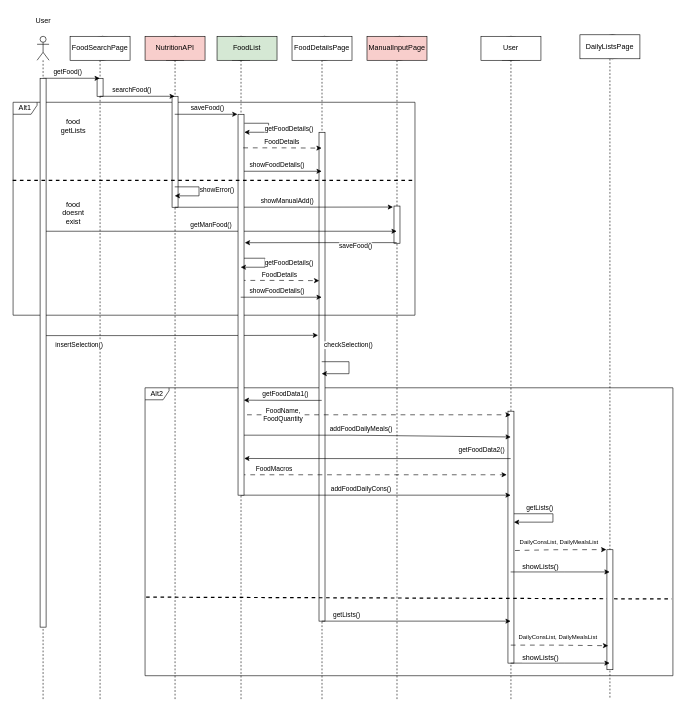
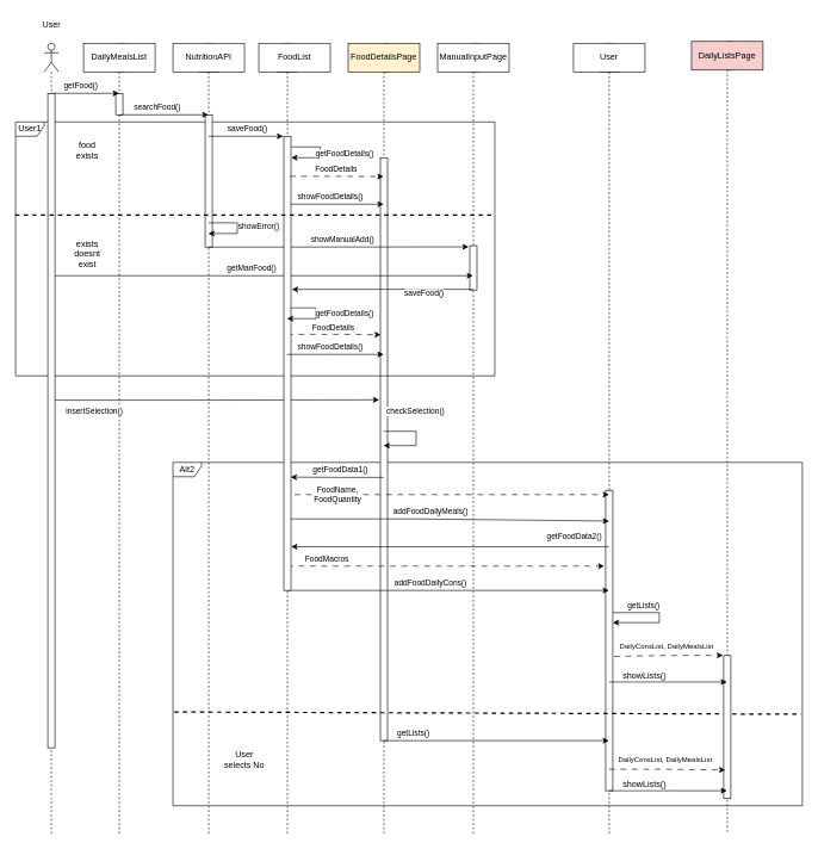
  <mxCell id="0" />
  <mxCell id="1" parent="0" />
  <mxCell id="2" value="Alt2" style="shape=umlFrame;whiteSpace=wrap;html=1;pointerEvents=0;width=40;height=20;" parent="1" vertex="1"><mxGeometry x="241" y="646" width="880" height="480" as="geometry" /></mxCell>
  <mxCell id="3" value="" style="shape=umlLifeline;perimeter=lifelinePerimeter;whiteSpace=wrap;html=1;container=1;dropTarget=0;collapsible=0;recursiveResize=0;outlineConnect=0;portConstraint=eastwest;newEdgeStyle={&quot;edgeStyle&quot;:&quot;elbowEdgeStyle&quot;,&quot;elbow&quot;:&quot;vertical&quot;,&quot;curved&quot;:0,&quot;rounded&quot;:0};participant=umlEntity;" parent="1" vertex="1"><mxGeometry x="831" y="60" width="40" height="1105" as="geometry" /></mxCell>
  <mxCell id="4" value="" style="html=1;points=[];perimeter=orthogonalPerimeter;" parent="1" vertex="1"><mxGeometry x="846" y="685" width="10" height="420" as="geometry" /></mxCell>
  <mxCell id="5" value="" style="shape=umlLifeline;perimeter=lifelinePerimeter;whiteSpace=wrap;html=1;container=1;dropTarget=0;collapsible=0;recursiveResize=0;outlineConnect=0;portConstraint=eastwest;newEdgeStyle={&quot;edgeStyle&quot;:&quot;elbowEdgeStyle&quot;,&quot;elbow&quot;:&quot;vertical&quot;,&quot;curved&quot;:0,&quot;rounded&quot;:0};participant=umlBoundary;" parent="1" vertex="1"><mxGeometry x="636" y="60" width="50" height="1105" as="geometry" /></mxCell>
  <mxCell id="6" value="" style="html=1;points=[];perimeter=orthogonalPerimeter;" parent="1" vertex="1"><mxGeometry x="656" y="343" width="10" height="62" as="geometry" /></mxCell>
  <mxCell id="7" value="" style="shape=umlLifeline;perimeter=lifelinePerimeter;whiteSpace=wrap;html=1;container=1;dropTarget=0;collapsible=0;recursiveResize=0;outlineConnect=0;portConstraint=eastwest;newEdgeStyle={&quot;edgeStyle&quot;:&quot;elbowEdgeStyle&quot;,&quot;elbow&quot;:&quot;vertical&quot;,&quot;curved&quot;:0,&quot;rounded&quot;:0};participant=umlBoundary;" parent="1" vertex="1"><mxGeometry x="511" y="60" width="50" height="1105" as="geometry" /></mxCell>
  <mxCell id="8" value="" style="html=1;points=[];perimeter=orthogonalPerimeter;" parent="1" vertex="1"><mxGeometry x="531" y="220" width="10" height="815" as="geometry" /></mxCell>
  <mxCell id="9" value="" style="shape=umlLifeline;perimeter=lifelinePerimeter;whiteSpace=wrap;html=1;container=1;dropTarget=0;collapsible=0;recursiveResize=0;outlineConnect=0;portConstraint=eastwest;newEdgeStyle={&quot;edgeStyle&quot;:&quot;elbowEdgeStyle&quot;,&quot;elbow&quot;:&quot;vertical&quot;,&quot;curved&quot;:0,&quot;rounded&quot;:0};participant=umlEntity;" parent="1" vertex="1"><mxGeometry x="271" y="60" width="40" height="1105" as="geometry" /></mxCell>
- <mxCell id="10" value="Alt1" style="shape=umlFrame;whiteSpace=wrap;html=1;pointerEvents=0;width=40;height=20;" parent="1" vertex="1"><mxGeometry x="21" y="170" width="670" height="355" as="geometry" /></mxCell>
+ <mxCell id="10" value="User1" style="shape=umlFrame;whiteSpace=wrap;html=1;pointerEvents=0;width=40;height=20;" parent="1" vertex="1"><mxGeometry x="21" y="170" width="670" height="355" as="geometry" /></mxCell>
  <mxCell id="11" value="" style="html=1;points=[];perimeter=orthogonalPerimeter;" parent="1" vertex="1"><mxGeometry x="286" y="160" width="10" height="185" as="geometry" /></mxCell>
  <mxCell id="12" value="" style="shape=umlLifeline;perimeter=lifelinePerimeter;whiteSpace=wrap;html=1;container=1;dropTarget=0;collapsible=0;recursiveResize=0;outlineConnect=0;portConstraint=eastwest;newEdgeStyle={&quot;edgeStyle&quot;:&quot;elbowEdgeStyle&quot;,&quot;elbow&quot;:&quot;vertical&quot;,&quot;curved&quot;:0,&quot;rounded&quot;:0};participant=umlBoundary;" parent="1" vertex="1"><mxGeometry x="141" y="60" width="50" height="1105" as="geometry" /></mxCell>
  <mxCell id="13" value="" style="html=1;points=[];perimeter=orthogonalPerimeter;" parent="1" vertex="1"><mxGeometry x="161" y="130" width="10" height="30" as="geometry" /></mxCell>
  <mxCell id="14" value="" style="shape=umlLifeline;perimeter=lifelinePerimeter;whiteSpace=wrap;html=1;container=1;dropTarget=0;collapsible=0;recursiveResize=0;outlineConnect=0;portConstraint=eastwest;newEdgeStyle={&quot;edgeStyle&quot;:&quot;elbowEdgeStyle&quot;,&quot;elbow&quot;:&quot;vertical&quot;,&quot;curved&quot;:0,&quot;rounded&quot;:0};participant=umlActor;" parent="1" vertex="1"><mxGeometry x="61" y="60" width="20" height="1105" as="geometry" /></mxCell>
  <mxCell id="15" value="" style="shape=umlLifeline;perimeter=lifelinePerimeter;whiteSpace=wrap;html=1;container=1;dropTarget=0;collapsible=0;recursiveResize=0;outlineConnect=0;portConstraint=eastwest;newEdgeStyle={&quot;edgeStyle&quot;:&quot;elbowEdgeStyle&quot;,&quot;elbow&quot;:&quot;vertical&quot;,&quot;curved&quot;:0,&quot;rounded&quot;:0};participant=umlBoundary;" parent="1" vertex="1"><mxGeometry x="991" y="57.5" width="50" height="1107.5" as="geometry" /></mxCell>
  <mxCell id="16" value="" style="shape=umlLifeline;perimeter=lifelinePerimeter;whiteSpace=wrap;html=1;container=1;dropTarget=0;collapsible=0;recursiveResize=0;outlineConnect=0;portConstraint=eastwest;newEdgeStyle={&quot;edgeStyle&quot;:&quot;elbowEdgeStyle&quot;,&quot;elbow&quot;:&quot;vertical&quot;,&quot;curved&quot;:0,&quot;rounded&quot;:0};participant=umlEntity;" parent="1" vertex="1"><mxGeometry x="381" y="60" width="40" height="1105" as="geometry" /></mxCell>
  <mxCell id="17" value="getFood()" style="endArrow=classic;html=1;rounded=0;" parent="1" source="14" target="12" edge="1"><mxGeometry x="-0.143" y="10" width="50" height="50" relative="1" as="geometry"><mxPoint x="361" y="190" as="sourcePoint" /><mxPoint x="411" y="140" as="targetPoint" /><Array as="points"><mxPoint x="131" y="130" /></Array><mxPoint as="offset" /></mxGeometry></mxCell>
  <mxCell id="18" value="searchFood()" style="endArrow=classic;html=1;rounded=0;" parent="1" source="12" target="9" edge="1"><mxGeometry x="-0.16" y="10" width="50" height="50" relative="1" as="geometry"><mxPoint x="361" y="60" as="sourcePoint" /><mxPoint x="411" y="10" as="targetPoint" /><Array as="points"><mxPoint x="221" y="160" /></Array><mxPoint as="offset" /></mxGeometry></mxCell>
  <mxCell id="19" value="saveFood()" style="endArrow=classic;html=1;rounded=0;entryX=-0.1;entryY=0;entryDx=0;entryDy=0;entryPerimeter=0;" parent="1" source="9" target="51" edge="1"><mxGeometry x="0.029" y="10" width="50" height="50" relative="1" as="geometry"><mxPoint x="361" y="190" as="sourcePoint" /><mxPoint x="411" y="140" as="targetPoint" /><Array as="points"><mxPoint x="291" y="190" /></Array><mxPoint as="offset" /></mxGeometry></mxCell>
  <mxCell id="20" value="showFoodDetails()" style="endArrow=classic;html=1;rounded=0;" parent="1" source="16" target="7" edge="1"><mxGeometry x="-0.105" y="10" width="50" height="50" relative="1" as="geometry"><mxPoint x="541" y="267" as="sourcePoint" /><mxPoint x="641" y="267" as="targetPoint" /><Array as="points"><mxPoint x="471" y="285" /></Array><mxPoint as="offset" /></mxGeometry></mxCell>
  <mxCell id="21" value="showError()" style="endArrow=classic;html=1;rounded=0;" parent="1" edge="1"><mxGeometry x="-0.09" y="30" width="50" height="50" relative="1" as="geometry"><mxPoint x="290.5" y="311" as="sourcePoint" /><mxPoint x="290.5" y="326" as="targetPoint" /><Array as="points"><mxPoint x="331" y="311" /><mxPoint x="331" y="326" /></Array><mxPoint y="1" as="offset" /></mxGeometry></mxCell>
  <mxCell id="22" value="showManualAdd()" style="endArrow=classic;html=1;rounded=0;entryX=-0.167;entryY=-0.004;entryDx=0;entryDy=0;entryPerimeter=0;" parent="1" edge="1"><mxGeometry x="0.036" y="10" width="50" height="50" relative="1" as="geometry"><mxPoint x="290.5" y="345" as="sourcePoint" /><mxPoint x="654.33" y="344.68" as="targetPoint" /><Array as="points"><mxPoint x="331" y="345" /></Array><mxPoint as="offset" /></mxGeometry></mxCell>
  <mxCell id="23" value="getManFood()" style="endArrow=classic;html=1;rounded=0;" parent="1" target="5" edge="1"><mxGeometry x="-0.049" y="10" width="50" height="50" relative="1" as="geometry"><mxPoint x="70.167" y="385" as="sourcePoint" /><mxPoint x="654" y="384.36" as="targetPoint" /><Array as="points"><mxPoint x="151" y="385" /><mxPoint x="221" y="385" /><mxPoint x="331" y="385" /><mxPoint x="441" y="385" /></Array><mxPoint as="offset" /></mxGeometry></mxCell>
  <mxCell id="24" value="saveFood()" style="endArrow=classic;html=1;rounded=0;entryX=1.133;entryY=0.415;entryDx=0;entryDy=0;entryPerimeter=0;" parent="1" edge="1"><mxGeometry x="-0.451" y="6" width="50" height="50" relative="1" as="geometry"><mxPoint x="660.5" y="404" as="sourcePoint" /><mxPoint x="407.33" y="404.15" as="targetPoint" /><Array as="points"><mxPoint x="491" y="404" /></Array><mxPoint as="offset" /></mxGeometry></mxCell>
  <mxCell id="25" value="FoodDetails" style="endArrow=classic;html=1;rounded=0;entryX=0.033;entryY=0.291;entryDx=0;entryDy=0;entryPerimeter=0;dashed=1;dashPattern=8 8;" parent="1" edge="1"><mxGeometry x="-0.018" y="10" width="50" height="50" relative="1" as="geometry"><mxPoint x="400.667" y="467" as="sourcePoint" /><mxPoint x="531.33" y="467.42" as="targetPoint" /><Array as="points"><mxPoint x="471" y="467" /></Array><mxPoint as="offset" /></mxGeometry></mxCell>
- <mxCell id="26" value="food&lt;br&gt;getLists" style="text;html=1;align=center;verticalAlign=middle;resizable=0;points=[];autosize=1;strokeColor=none;fillColor=none;" parent="1" vertex="1"><mxGeometry x="96" y="190" width="50" height="40" as="geometry" /></mxCell>
- <mxCell id="27" value="food&lt;br&gt;doesnt&lt;br&gt;exist" style="text;html=1;align=center;verticalAlign=middle;resizable=0;points=[];autosize=1;strokeColor=none;fillColor=none;" parent="1" vertex="1"><mxGeometry x="91" y="325" width="60" height="60" as="geometry" /></mxCell>
+ <mxCell id="26" value="food&lt;br&gt;exists" style="text;html=1;align=center;verticalAlign=middle;resizable=0;points=[];autosize=1;strokeColor=none;fillColor=none;" parent="1" vertex="1"><mxGeometry x="96" y="190" width="50" height="40" as="geometry" /></mxCell>
+ <mxCell id="27" value="exists&lt;br&gt;doesnt&lt;br&gt;exist" style="text;html=1;align=center;verticalAlign=middle;resizable=0;points=[];autosize=1;strokeColor=none;fillColor=none;" parent="1" vertex="1"><mxGeometry x="91" y="325" width="60" height="60" as="geometry" /></mxCell>
  <mxCell id="28" value="getFoodData1()" style="endArrow=classic;html=1;rounded=0;entryX=0.967;entryY=0.682;entryDx=0;entryDy=0;entryPerimeter=0;" parent="1" edge="1"><mxGeometry x="-0.063" y="-10" width="50" height="50" relative="1" as="geometry"><mxPoint x="535.5" y="667" as="sourcePoint" /><mxPoint x="405.67" y="666.62" as="targetPoint" /><Array as="points"><mxPoint x="481" y="667" /></Array><mxPoint as="offset" /></mxGeometry></mxCell>
  <mxCell id="29" value="insertSelection()" style="endArrow=classic;html=1;rounded=0;entryX=-0.167;entryY=0.354;entryDx=0;entryDy=0;entryPerimeter=0;" parent="1" edge="1"><mxGeometry x="-0.737" y="-15" width="50" height="50" relative="1" as="geometry"><mxPoint x="70.5" y="559" as="sourcePoint" /><mxPoint x="529.33" y="558.48" as="targetPoint" /><Array as="points"><mxPoint x="251" y="559" /></Array><mxPoint as="offset" /></mxGeometry></mxCell>
  <mxCell id="30" value="getFoodData2()" style="endArrow=classic;html=1;rounded=0;entryX=1.033;entryY=0.902;entryDx=0;entryDy=0;entryPerimeter=0;" parent="1" edge="1"><mxGeometry x="-0.777" y="-15" width="50" height="50" relative="1" as="geometry"><mxPoint x="850.5" y="764" as="sourcePoint" /><mxPoint x="406.33" y="763.82" as="targetPoint" /><Array as="points"><mxPoint x="481" y="764" /></Array><mxPoint x="1" as="offset" /></mxGeometry></mxCell>
  <mxCell id="31" value="" style="endArrow=classic;html=1;rounded=0;dashed=1;dashPattern=8 8;entryX=-0.2;entryY=0;entryDx=0;entryDy=0;entryPerimeter=0;" parent="1" edge="1"><mxGeometry width="50" height="50" relative="1" as="geometry"><mxPoint x="400.5" y="791" as="sourcePoint" /><mxPoint x="844" y="791" as="targetPoint" /><Array as="points"><mxPoint x="531" y="791" /></Array></mxGeometry></mxCell>
  <mxCell id="32" value="FoodMacros" style="edgeLabel;html=1;align=center;verticalAlign=middle;resizable=0;points=[];" parent="31" vertex="1" connectable="0"><mxGeometry x="-0.077" y="-2" relative="1" as="geometry"><mxPoint x="-150" y="-12" as="offset" /></mxGeometry></mxCell>
  <mxCell id="33" value="FoodName,&lt;br&gt;FoodQuantity" style="endArrow=classic;html=1;rounded=0;dashed=1;dashPattern=8 8;" parent="1" edge="1"><mxGeometry x="-0.727" width="50" height="50" relative="1" as="geometry"><mxPoint x="411" y="691" as="sourcePoint" /><mxPoint x="850.5" y="691" as="targetPoint" /><mxPoint as="offset" /></mxGeometry></mxCell>
  <mxCell id="34" value="addFoodDailyCons()" style="endArrow=classic;html=1;rounded=0;" parent="1" edge="1" target="3" source="16"><mxGeometry x="-0.109" y="10" width="50" height="50" relative="1" as="geometry"><mxPoint x="850.5" y="807" as="sourcePoint" /><mxPoint x="857" y="821" as="targetPoint" /><Array as="points"><mxPoint x="581" y="825" /></Array><mxPoint as="offset" /></mxGeometry></mxCell>
  <mxCell id="35" value="DailyConsList, DailyMealsList" style="endArrow=classic;html=1;rounded=0;dashed=1;dashPattern=8 8;entryX=-0.1;entryY=0.482;entryDx=0;entryDy=0;entryPerimeter=0;exitX=1.178;exitY=0.671;exitDx=0;exitDy=0;exitPerimeter=0;fontSize=10;" parent="1" edge="1"><mxGeometry x="-0.037" y="13" width="50" height="50" relative="1" as="geometry"><mxPoint x="857.78" y="917.3" as="sourcePoint" /><mxPoint x="1010" y="915.78" as="targetPoint" /><Array as="points"><mxPoint x="921" y="916" /></Array><mxPoint as="offset" /></mxGeometry></mxCell>
  <mxCell id="36" value="getLists()" style="endArrow=classic;html=1;rounded=0;" parent="1" edge="1"><mxGeometry x="-0.74" y="10" width="50" height="50" relative="1" as="geometry"><mxPoint x="535.5" y="1035" as="sourcePoint" /><mxPoint x="850.5" y="1035" as="targetPoint" /><Array as="points"><mxPoint x="581" y="1035" /></Array><mxPoint as="offset" /></mxGeometry></mxCell>
+ <mxCell id="37" value="User selects No" style="text;html=1;strokeColor=none;fillColor=none;align=center;verticalAlign=middle;whiteSpace=wrap;rounded=0;" parent="1" vertex="1"><mxGeometry x="311" y="1046" width="60" height="30" as="geometry" /></mxCell>
  <mxCell id="38" value="" style="endArrow=none;dashed=1;html=1;rounded=0;strokeWidth=2;entryX=0.998;entryY=0.71;entryDx=0;entryDy=0;entryPerimeter=0;exitX=0.002;exitY=0.704;exitDx=0;exitDy=0;exitPerimeter=0;" parent="1" edge="1"><mxGeometry width="50" height="50" relative="1" as="geometry"><mxPoint x="242.76" y="994.968" as="sourcePoint" /><mxPoint x="1119.24" y="998.07" as="targetPoint" /></mxGeometry></mxCell>
  <mxCell id="39" value="" style="html=1;points=[];perimeter=orthogonalPerimeter;" parent="1" vertex="1"><mxGeometry x="66" y="130" width="10" height="915" as="geometry" /></mxCell>
  <mxCell id="40" value="" style="html=1;points=[];perimeter=orthogonalPerimeter;" parent="1" vertex="1"><mxGeometry x="1011" y="916" width="10" height="200" as="geometry" /></mxCell>
  <mxCell id="41" value="User" style="text;html=1;align=center;verticalAlign=middle;resizable=0;points=[];autosize=1;strokeColor=none;fillColor=none;" parent="1" vertex="1"><mxGeometry x="46" y="20" width="50" height="30" as="geometry" /></mxCell>
- <mxCell id="42" value="FoodSearchPage" style="rounded=0;whiteSpace=wrap;html=1;" parent="1" vertex="1"><mxGeometry x="116" y="60" width="100" height="40" as="geometry" /></mxCell>
- <mxCell id="43" value="NutritionAPI" style="rounded=0;whiteSpace=wrap;html=1;fillColor=#f8cecc;" parent="1" vertex="1"><mxGeometry x="241" y="60" width="100" height="40" as="geometry" /></mxCell>
- <mxCell id="44" value="FoodList" style="rounded=0;whiteSpace=wrap;html=1;fillColor=#d5e8d4;" parent="1" vertex="1"><mxGeometry x="361" y="60" width="100" height="40" as="geometry" /></mxCell>
- <mxCell id="45" value="FoodDetailsPage" style="rounded=0;whiteSpace=wrap;html=1;" parent="1" vertex="1"><mxGeometry x="486" y="60" width="100" height="40" as="geometry" /></mxCell>
- <mxCell id="46" value="ManualInputPage" style="rounded=0;whiteSpace=wrap;html=1;fillColor=#f8cecc;" parent="1" vertex="1"><mxGeometry x="611" y="60" width="100" height="40" as="geometry" /></mxCell>
+ <mxCell id="42" value="DailyMealsList" style="rounded=0;whiteSpace=wrap;html=1;" parent="1" vertex="1"><mxGeometry x="116" y="60" width="100" height="40" as="geometry" /></mxCell>
+ <mxCell id="43" value="NutritionAPI" style="rounded=0;whiteSpace=wrap;html=1;" parent="1" vertex="1"><mxGeometry x="241" y="60" width="100" height="40" as="geometry" /></mxCell>
+ <mxCell id="44" value="FoodList" style="rounded=0;whiteSpace=wrap;html=1;" parent="1" vertex="1"><mxGeometry x="361" y="60" width="100" height="40" as="geometry" /></mxCell>
+ <mxCell id="45" value="FoodDetailsPage" style="rounded=0;whiteSpace=wrap;html=1;fillColor=#fff2cc;" parent="1" vertex="1"><mxGeometry x="486" y="60" width="100" height="40" as="geometry" /></mxCell>
+ <mxCell id="46" value="ManualInputPage" style="rounded=0;whiteSpace=wrap;html=1;" parent="1" vertex="1"><mxGeometry x="611" y="60" width="100" height="40" as="geometry" /></mxCell>
  <mxCell id="47" value="User" style="rounded=0;whiteSpace=wrap;html=1;" parent="1" vertex="1"><mxGeometry x="801" y="60" width="100" height="40" as="geometry" /></mxCell>
- <mxCell id="48" value="DailyListsPage" style="rounded=0;whiteSpace=wrap;html=1;" parent="1" vertex="1"><mxGeometry x="966" y="57.5" width="100" height="40" as="geometry" /></mxCell>
+ <mxCell id="48" value="DailyListsPage" style="rounded=0;whiteSpace=wrap;html=1;fillColor=#f8cecc;" parent="1" vertex="1"><mxGeometry x="966" y="57.5" width="100" height="40" as="geometry" /></mxCell>
  <mxCell id="49" value="addFoodDailyMeals()" style="endArrow=classic;html=1;rounded=0;" parent="1" edge="1" source="16"><mxGeometry x="-0.11" y="10" width="50" height="50" relative="1" as="geometry"><mxPoint x="850.667" y="709" as="sourcePoint" /><mxPoint x="850.667" y="728" as="targetPoint" /><Array as="points"><mxPoint x="581" y="725" /></Array><mxPoint as="offset" /></mxGeometry></mxCell>
  <mxCell id="50" value="" style="endArrow=classic;html=1;rounded=0;" parent="1" source="16" target="51" edge="1"><mxGeometry x="-0.021" y="10" width="50" height="50" relative="1" as="geometry"><mxPoint x="401" y="220" as="sourcePoint" /><mxPoint x="531" y="220" as="targetPoint" /><Array as="points" /><mxPoint as="offset" /></mxGeometry></mxCell>
  <mxCell id="51" value="" style="html=1;points=[];perimeter=orthogonalPerimeter;" parent="1" vertex="1"><mxGeometry x="396" y="190" width="10" height="635" as="geometry" /></mxCell>
  <mxCell id="52" value="" style="endArrow=classic;html=1;rounded=0;" parent="1" edge="1"><mxGeometry x="-0.045" y="-21" width="50" height="50" relative="1" as="geometry"><mxPoint x="856" y="856" as="sourcePoint" /><mxPoint x="856" y="870" as="targetPoint" /><Array as="points"><mxPoint x="921" y="856" /><mxPoint x="921" y="870" /></Array><mxPoint x="21" y="-21" as="offset" /></mxGeometry></mxCell>
  <mxCell id="53" value="getLists()" style="edgeLabel;html=1;align=center;verticalAlign=middle;resizable=0;points=[];" parent="52" vertex="1" connectable="0"><mxGeometry x="-0.411" y="3" relative="1" as="geometry"><mxPoint y="-7" as="offset" /></mxGeometry></mxCell>
  <mxCell id="54" value="" style="endArrow=classic;html=1;rounded=0;" parent="1" target="15" edge="1" source="3"><mxGeometry x="-0.045" y="-21" width="50" height="50" relative="1" as="geometry"><mxPoint x="1021" y="953" as="sourcePoint" /><mxPoint x="1015.667" y="967" as="targetPoint" /><Array as="points"><mxPoint x="941" y="953" /></Array><mxPoint x="21" y="-21" as="offset" /></mxGeometry></mxCell>
  <mxCell id="55" value="showLists()" style="edgeLabel;html=1;align=center;verticalAlign=middle;resizable=0;points=[];fontSize=12;" parent="54" vertex="1" connectable="0"><mxGeometry x="-0.411" y="3" relative="1" as="geometry"><mxPoint y="-7" as="offset" /></mxGeometry></mxCell>
  <mxCell id="56" value="getFoodDetails()" style="endArrow=classic;html=1;rounded=0;" parent="1" target="16" edge="1"><mxGeometry x="-0.07" y="40" width="50" height="50" relative="1" as="geometry"><mxPoint x="406" y="430" as="sourcePoint" /><mxPoint x="411" y="445" as="targetPoint" /><Array as="points"><mxPoint x="441" y="430" /><mxPoint x="441" y="445" /><mxPoint x="431" y="445" /></Array><mxPoint as="offset" /></mxGeometry></mxCell>
  <mxCell id="57" value="getFoodDetails()" style="endArrow=classic;html=1;rounded=0;" parent="1" edge="1"><mxGeometry x="0.052" y="34" width="50" height="50" relative="1" as="geometry"><mxPoint x="406.5" y="205" as="sourcePoint" /><mxPoint x="406.5" y="220" as="targetPoint" /><Array as="points"><mxPoint x="447" y="205" /><mxPoint x="447" y="220" /></Array><mxPoint as="offset" /></mxGeometry></mxCell>
  <mxCell id="58" value="FoodDetails" style="endArrow=classic;html=1;rounded=0;entryX=0.033;entryY=0.291;entryDx=0;entryDy=0;entryPerimeter=0;dashed=1;dashPattern=8 8;" parent="1" edge="1"><mxGeometry x="-0.018" y="10" width="50" height="50" relative="1" as="geometry"><mxPoint x="404.667" y="246" as="sourcePoint" /><mxPoint x="535.33" y="246.42" as="targetPoint" /><Array as="points"><mxPoint x="475" y="246" /></Array><mxPoint as="offset" /></mxGeometry></mxCell>
  <mxCell id="59" value="" style="endArrow=none;dashed=1;html=1;rounded=0;exitX=-0.001;exitY=0.353;exitDx=0;exitDy=0;exitPerimeter=0;entryX=1;entryY=0.353;entryDx=0;entryDy=0;entryPerimeter=0;strokeWidth=2;" parent="1" edge="1"><mxGeometry width="50" height="50" relative="1" as="geometry"><mxPoint x="20.33" y="300.195" as="sourcePoint" /><mxPoint x="691" y="300.195" as="targetPoint" /></mxGeometry></mxCell>
  <mxCell id="60" value="showFoodDetails()" style="endArrow=classic;html=1;rounded=0;" parent="1" edge="1" target="7" source="16"><mxGeometry x="-0.105" y="10" width="50" height="50" relative="1" as="geometry"><mxPoint x="541.5" y="486" as="sourcePoint" /><mxPoint x="541.5" y="504" as="targetPoint" /><Array as="points"><mxPoint x="461" y="495" /></Array><mxPoint as="offset" /></mxGeometry></mxCell>
  <mxCell id="61" value="DailyConsList, DailyMealsList" style="endArrow=classic;html=1;rounded=0;dashed=1;dashPattern=8 8;fontSize=10;" parent="1" edge="1"><mxGeometry x="-0.037" y="13" width="50" height="50" relative="1" as="geometry"><mxPoint x="850.667" y="1075" as="sourcePoint" /><mxPoint x="1013" y="1076" as="targetPoint" /><Array as="points"><mxPoint x="924" y="1075" /></Array><mxPoint as="offset" /></mxGeometry></mxCell>
  <mxCell id="62" value="" style="endArrow=classic;html=1;rounded=0;" parent="1" source="3" target="15" edge="1"><mxGeometry x="-0.045" y="-21" width="50" height="50" relative="1" as="geometry"><mxPoint x="1015.667" y="1104" as="sourcePoint" /><mxPoint x="1015.667" y="1116" as="targetPoint" /><Array as="points"><mxPoint x="941" y="1105" /></Array><mxPoint x="21" y="-21" as="offset" /></mxGeometry></mxCell>
  <mxCell id="63" value="showLists()" style="edgeLabel;html=1;align=center;verticalAlign=middle;resizable=0;points=[];fontSize=12;" parent="62" vertex="1" connectable="0"><mxGeometry x="-0.411" y="3" relative="1" as="geometry"><mxPoint y="-7" as="offset" /></mxGeometry></mxCell>
  <mxCell id="64" value="checkSelection()" style="endArrow=classic;html=1;rounded=0;" edge="1" parent="1" source="7" target="7"><mxGeometry x="-0.181" y="21" width="50" height="50" relative="1" as="geometry"><mxPoint x="581" y="605" as="sourcePoint" /><mxPoint x="631" y="555" as="targetPoint" /><mxPoint x="-1" y="-7" as="offset" /></mxGeometry></mxCell>
